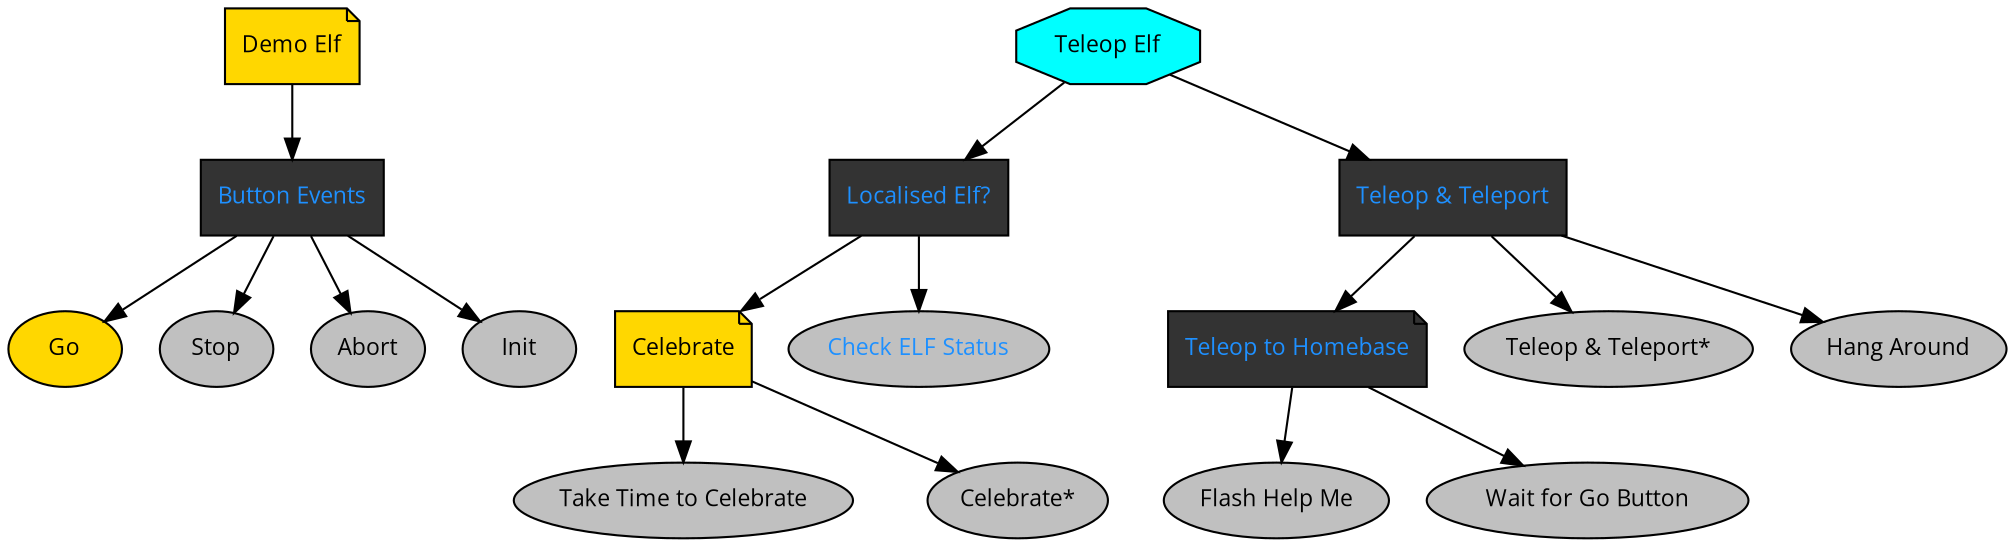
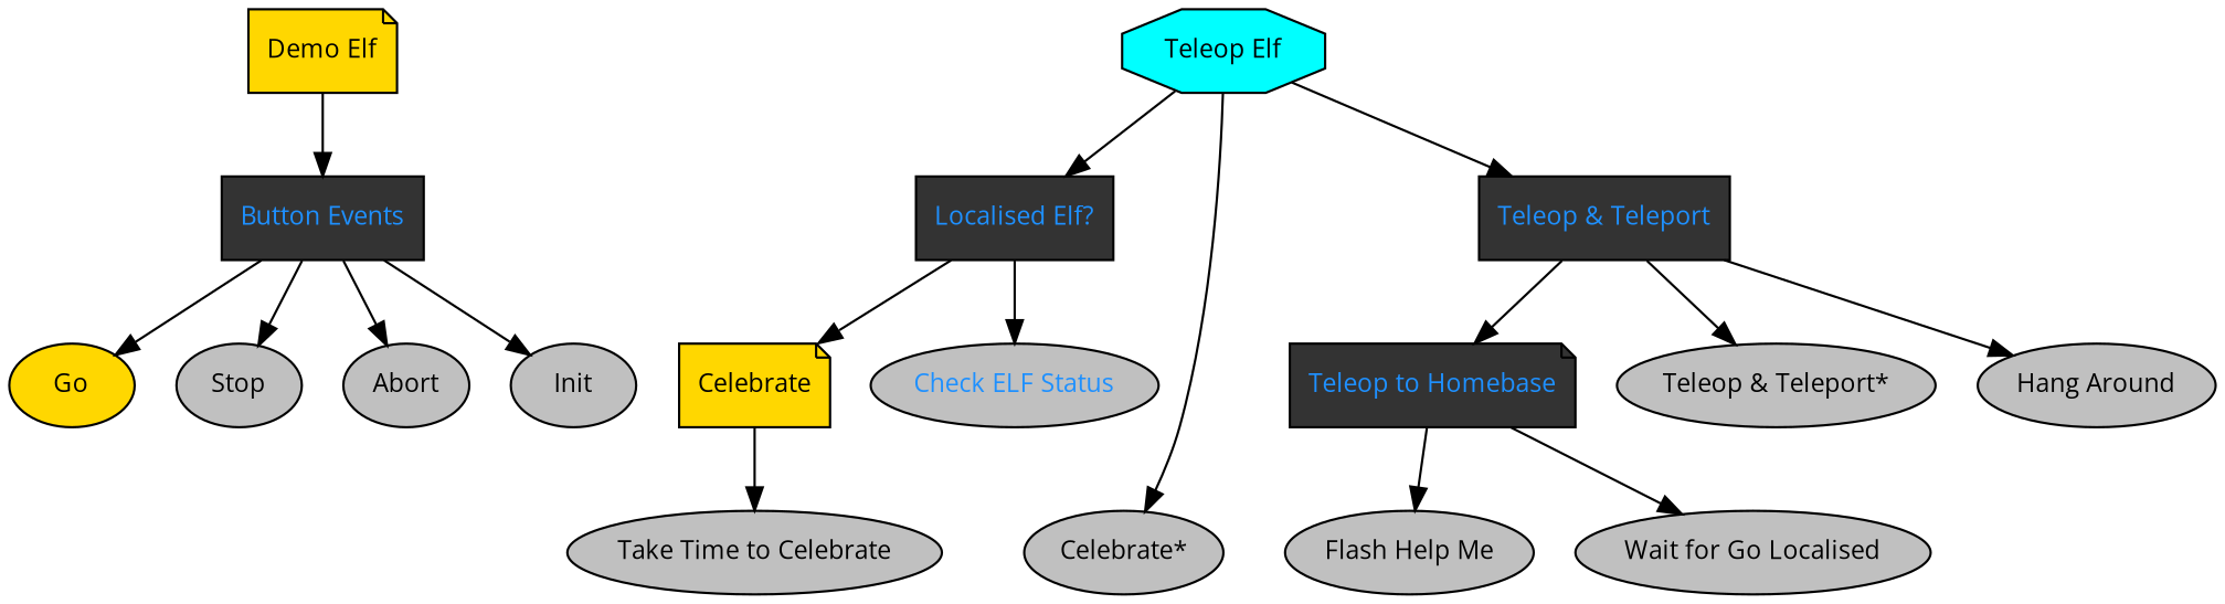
  digraph {
    fontname="Open Sans"
    node [fillcolor=gray fontcolor=black fontname="Open Sans" fontsize=11 shape=ellipse style=filled]
    edge [fontname="Open Sans"]
    "Demo Elf" [fillcolor=gold shape=note]
    "Button Events" [fillcolor=gray20 fontcolor=dodgerblue shape=box]
    Go [fillcolor=gold]
    Stop
    Abort
    Init
    "Teleop Elf" [fillcolor=cyan shape=octagon]
    "Localised Elf?" [fillcolor=gray20 fontcolor=dodgerblue shape=box]
    "Teleop & Teleport" [fillcolor=gray20 fontcolor=dodgerblue shape=box]
    "Check ELF Status" [fontcolor=dodgerblue]
    Celebrate [fillcolor=gold shape=note]
    "Teleop to Homebase" [fillcolor=gray20 fontcolor=dodgerblue shape=note]
    "Teleop & Teleport*"
    "Hang Around"
    "Celebrate*"
    "Take Time to Celebrate"
    "Flash Help Me"
-   "Wait for Go Button"
+   "Wait for Go Button" [label="Wait for Go Localised"]
    "Demo Elf" -> "Button Events"
    "Button Events" -> Go
    "Button Events" -> Stop
    "Button Events" -> Abort
    "Button Events" -> Init
    "Teleop Elf" -> "Localised Elf?"
    "Teleop Elf" -> "Teleop & Teleport"
    "Localised Elf?" -> "Check ELF Status"
    "Localised Elf?" -> Celebrate
    "Teleop & Teleport" -> "Teleop to Homebase"
    "Teleop & Teleport" -> "Teleop & Teleport*"
    "Teleop & Teleport" -> "Hang Around"
-   Celebrate -> "Celebrate*"
+   "Teleop Elf" -> "Celebrate*"
    Celebrate -> "Take Time to Celebrate"
    "Teleop to Homebase" -> "Flash Help Me"
    "Teleop to Homebase" -> "Wait for Go Button"
  }
